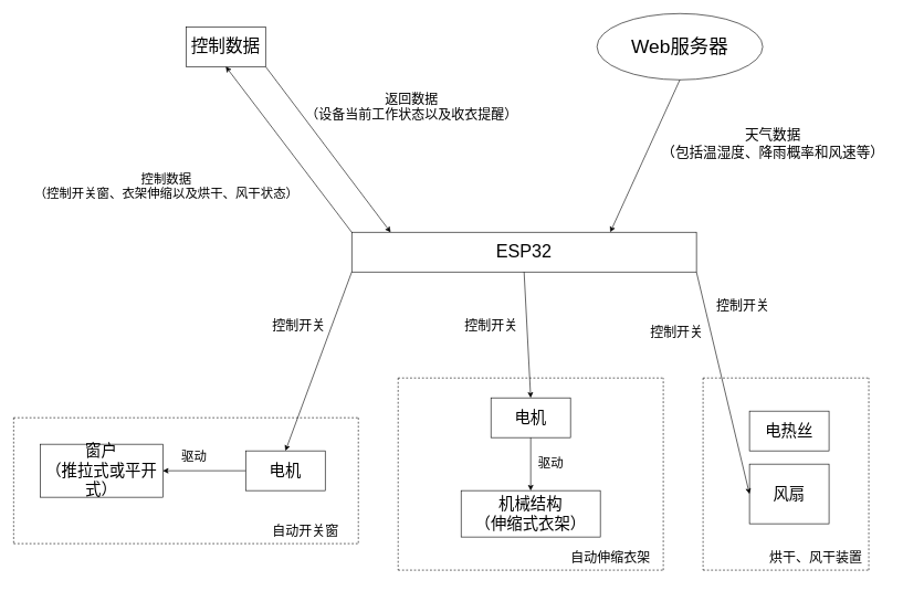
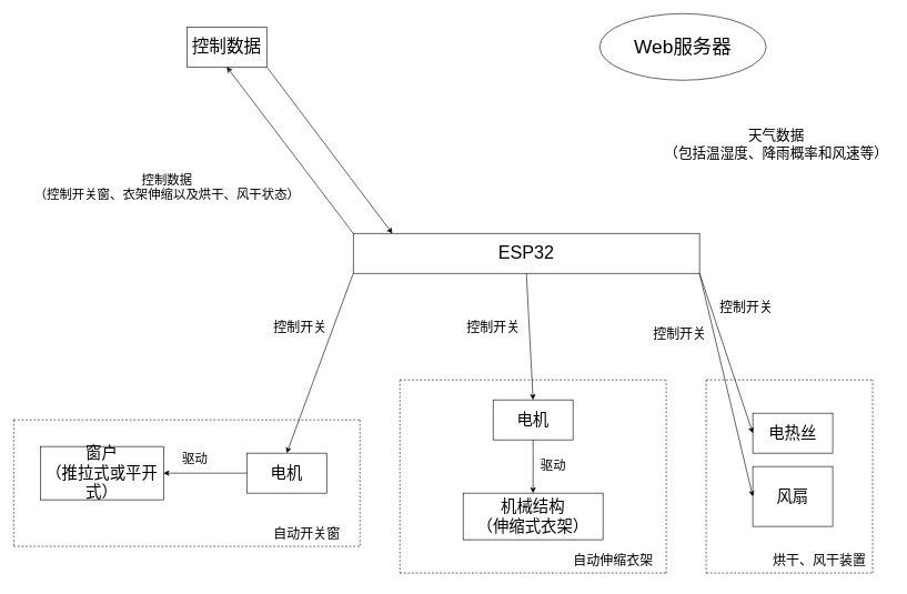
  <mxCell id="0" />
  <mxCell id="1" parent="0" />
  <mxCell id="2" value="&lt;font style=&quot;font-size: 27px&quot;&gt;ESP32&lt;/font&gt;" style="rounded=0;whiteSpace=wrap;html=1;" parent="1" vertex="1"><mxGeometry x="530" y="350" width="520" height="60" as="geometry" /></mxCell>
  <mxCell id="3" value="&lt;font style=&quot;font-size: 26px&quot;&gt;控制数据&lt;/font&gt;" style="rounded=0;whiteSpace=wrap;html=1;" parent="1" vertex="1"><mxGeometry x="280" y="40" width="120" height="60" as="geometry" /></mxCell>
  <mxCell id="4" value="" style="endArrow=classic;html=1;entryX=0.5;entryY=1;entryDx=0;entryDy=0;exitX=0;exitY=0;exitDx=0;exitDy=0;" parent="1" source="2" target="3" edge="1"><mxGeometry width="50" height="50" relative="1" as="geometry"><mxPoint x="740" y="390" as="sourcePoint" /><mxPoint x="790" y="340" as="targetPoint" /></mxGeometry></mxCell>
  <mxCell id="5" value="" style="endArrow=classic;html=1;exitX=1;exitY=1;exitDx=0;exitDy=0;entryX=0.113;entryY=0.003;entryDx=0;entryDy=0;entryPerimeter=0;" parent="1" source="3" target="2" edge="1"><mxGeometry width="50" height="50" relative="1" as="geometry"><mxPoint x="740" y="390" as="sourcePoint" /><mxPoint x="790" y="340" as="targetPoint" /></mxGeometry></mxCell>
  <mxCell id="6" value="&lt;font style=&quot;font-size: 19px&quot;&gt;控制数据&lt;br&gt;（控制开关窗、衣架伸缩以及烘干、风干状态）&lt;/font&gt;" style="edgeLabel;html=1;align=center;verticalAlign=middle;resizable=0;points=[];spacingRight=100;fontSize=15;spacingTop=20;" parent="5" vertex="1" connectable="0"><mxGeometry x="-0.2" y="1" relative="1" as="geometry"><mxPoint x="-176.09" y="70.92" as="offset" /></mxGeometry></mxCell>
  <mxCell id="7" value="&lt;font style=&quot;font-size: 24px&quot;&gt;电机&lt;/font&gt;" style="rounded=0;whiteSpace=wrap;html=1;fontSize=15;" parent="1" vertex="1"><mxGeometry x="740" y="600" width="120" height="60" as="geometry" /></mxCell>
  <mxCell id="8" value="&lt;font style=&quot;font-size: 24px&quot;&gt;机械结构&lt;br&gt;（伸缩式衣架）&lt;br&gt;&lt;/font&gt;" style="rounded=0;whiteSpace=wrap;html=1;fontSize=15;" parent="1" vertex="1"><mxGeometry x="695" y="740" width="210" height="70" as="geometry" /></mxCell>
  <mxCell id="9" value="&lt;font style=&quot;font-size: 19px&quot;&gt;驱动&lt;/font&gt;" style="endArrow=classic;html=1;fontSize=15;exitX=0.5;exitY=1;exitDx=0;exitDy=0;entryX=0.5;entryY=0;entryDx=0;entryDy=0;spacingLeft=59;" parent="1" source="7" target="8" edge="1"><mxGeometry width="50" height="50" relative="1" as="geometry"><mxPoint x="680" y="560" as="sourcePoint" /><mxPoint x="730" y="510" as="targetPoint" /></mxGeometry></mxCell>
  <mxCell id="10" value="" style="endArrow=classic;html=1;fontSize=15;exitX=0.5;exitY=1;exitDx=0;exitDy=0;entryX=0.5;entryY=0;entryDx=0;entryDy=0;" parent="1" source="2" target="7" edge="1"><mxGeometry width="50" height="50" relative="1" as="geometry"><mxPoint x="700" y="520" as="sourcePoint" /><mxPoint x="750" y="470" as="targetPoint" /></mxGeometry></mxCell>
  <mxCell id="11" value="" style="endArrow=none;dashed=1;html=1;fontSize=15;" parent="1" edge="1"><mxGeometry width="50" height="50" relative="1" as="geometry"><mxPoint x="600" y="570" as="sourcePoint" /><mxPoint x="1000" y="570" as="targetPoint" /></mxGeometry></mxCell>
  <mxCell id="12" value="" style="endArrow=none;dashed=1;html=1;fontSize=15;" parent="1" edge="1"><mxGeometry width="50" height="50" relative="1" as="geometry"><mxPoint x="600" y="570" as="sourcePoint" /><mxPoint x="600" y="860" as="targetPoint" /></mxGeometry></mxCell>
  <mxCell id="13" value="" style="endArrow=none;dashed=1;html=1;fontSize=15;" parent="1" edge="1"><mxGeometry width="50" height="50" relative="1" as="geometry"><mxPoint x="600" y="860" as="sourcePoint" /><mxPoint x="1000" y="860" as="targetPoint" /></mxGeometry></mxCell>
  <mxCell id="14" value="" style="endArrow=none;dashed=1;html=1;fontSize=15;" parent="1" edge="1"><mxGeometry width="50" height="50" relative="1" as="geometry"><mxPoint x="1000" y="860" as="sourcePoint" /><mxPoint x="1000" y="570" as="targetPoint" /></mxGeometry></mxCell>
  <mxCell id="15" value="&lt;font style=&quot;font-size: 20px&quot;&gt;自动伸缩衣架&lt;/font&gt;" style="text;html=1;align=center;verticalAlign=middle;resizable=0;points=[];autosize=1;fontSize=15;spacingBottom=18;" parent="1" vertex="1"><mxGeometry x="850" y="830" width="140" height="40" as="geometry" /></mxCell>
  <mxCell id="16" value="&lt;font style=&quot;font-size: 24px&quot;&gt;电机&lt;/font&gt;" style="rounded=0;whiteSpace=wrap;html=1;fontSize=15;" parent="1" vertex="1"><mxGeometry x="370" y="680" width="120" height="60" as="geometry" /></mxCell>
  <mxCell id="17" value="&lt;font style=&quot;font-size: 24px&quot;&gt;窗户&lt;br&gt;（推拉式或平开式）&lt;br&gt;&lt;/font&gt;" style="rounded=0;whiteSpace=wrap;html=1;fontSize=15;" parent="1" vertex="1"><mxGeometry x="60" y="670" width="185" height="80" as="geometry" /></mxCell>
  <mxCell id="18" value="&lt;font style=&quot;font-size: 19px&quot;&gt;驱动&lt;/font&gt;" style="endArrow=classic;html=1;fontSize=15;exitX=0;exitY=0.5;exitDx=0;exitDy=0;entryX=1;entryY=0.5;entryDx=0;entryDy=0;spacingLeft=59;" parent="1" source="16" target="17" edge="1"><mxGeometry x="0.75" y="-20" width="50" height="50" relative="1" as="geometry"><mxPoint x="420" y="890" as="sourcePoint" /><mxPoint x="420" y="970" as="targetPoint" /><mxPoint x="1" as="offset" /></mxGeometry></mxCell>
  <mxCell id="19" value="" style="endArrow=none;dashed=1;html=1;fontSize=15;" parent="1" edge="1"><mxGeometry width="50" height="50" relative="1" as="geometry"><mxPoint x="20" y="630" as="sourcePoint" /><mxPoint x="540" y="630" as="targetPoint" /></mxGeometry></mxCell>
  <mxCell id="20" value="" style="endArrow=none;dashed=1;html=1;fontSize=15;" parent="1" edge="1"><mxGeometry width="50" height="50" relative="1" as="geometry"><mxPoint x="540" y="630" as="sourcePoint" /><mxPoint x="540" y="820" as="targetPoint" /></mxGeometry></mxCell>
  <mxCell id="21" value="" style="endArrow=none;dashed=1;html=1;fontSize=15;" parent="1" edge="1"><mxGeometry width="50" height="50" relative="1" as="geometry"><mxPoint x="20" y="630" as="sourcePoint" /><mxPoint x="20" y="820" as="targetPoint" /></mxGeometry></mxCell>
  <mxCell id="22" value="" style="endArrow=none;dashed=1;html=1;fontSize=15;" parent="1" edge="1"><mxGeometry width="50" height="50" relative="1" as="geometry"><mxPoint x="20" y="820" as="sourcePoint" /><mxPoint x="540" y="820" as="targetPoint" /></mxGeometry></mxCell>
  <mxCell id="23" value="&lt;font style=&quot;font-size: 20px&quot;&gt;自动开关窗&lt;/font&gt;" style="text;html=1;align=center;verticalAlign=middle;resizable=0;points=[];autosize=1;fontSize=15;spacingBottom=1;" parent="1" vertex="1"><mxGeometry x="400" y="785" width="120" height="30" as="geometry" /></mxCell>
  <mxCell id="24" value="" style="endArrow=classic;html=1;fontSize=15;exitX=0;exitY=1;exitDx=0;exitDy=0;entryX=0.5;entryY=0;entryDx=0;entryDy=0;" parent="1" source="2" target="16" edge="1"><mxGeometry width="50" height="50" relative="1" as="geometry"><mxPoint x="770" y="420" as="sourcePoint" /><mxPoint x="520" y="380" as="targetPoint" /></mxGeometry></mxCell>
  <mxCell id="25" value="&lt;font style=&quot;font-size: 24px&quot;&gt;风扇&lt;/font&gt;" style="rounded=0;whiteSpace=wrap;html=1;fontSize=15;" parent="1" vertex="1"><mxGeometry x="1130" y="700" width="120" height="90" as="geometry" /></mxCell>
  <mxCell id="26" value="&lt;font style=&quot;font-size: 24px&quot;&gt;电热丝&lt;/font&gt;" style="rounded=0;whiteSpace=wrap;html=1;fontSize=15;" parent="1" vertex="1"><mxGeometry x="1130" y="620" width="120" height="60" as="geometry" /></mxCell>
  <mxCell id="27" value="" style="endArrow=classic;html=1;fontSize=15;exitX=1;exitY=1;exitDx=0;exitDy=0;entryX=0;entryY=0.5;entryDx=0;entryDy=0;" parent="1" source="2" target="25" edge="1"><mxGeometry width="50" height="50" relative="1" as="geometry"><mxPoint x="710" y="390" as="sourcePoint" /><mxPoint x="480" y="390" as="targetPoint" /></mxGeometry></mxCell>
+ <mxCell id="28" value="" style="endArrow=classic;html=1;fontSize=15;exitX=1;exitY=1;exitDx=0;exitDy=0;entryX=0;entryY=0.5;entryDx=0;entryDy=0;" parent="1" source="2" target="26" edge="1"><mxGeometry width="50" height="50" relative="1" as="geometry"><mxPoint x="720" y="400" as="sourcePoint" /><mxPoint x="490" y="400" as="targetPoint" /></mxGeometry></mxCell>
  <mxCell id="29" value="" style="endArrow=none;dashed=1;html=1;fontSize=15;" parent="1" edge="1"><mxGeometry width="50" height="50" relative="1" as="geometry"><mxPoint x="1060" y="570" as="sourcePoint" /><mxPoint x="1310" y="570" as="targetPoint" /></mxGeometry></mxCell>
  <mxCell id="30" value="" style="endArrow=none;dashed=1;html=1;fontSize=15;" parent="1" edge="1"><mxGeometry width="50" height="50" relative="1" as="geometry"><mxPoint x="1310" y="860" as="sourcePoint" /><mxPoint x="1310" y="570" as="targetPoint" /></mxGeometry></mxCell>
  <mxCell id="31" value="" style="endArrow=none;dashed=1;html=1;fontSize=15;" parent="1" edge="1"><mxGeometry width="50" height="50" relative="1" as="geometry"><mxPoint x="1060" y="570" as="sourcePoint" /><mxPoint x="1060" y="860" as="targetPoint" /></mxGeometry></mxCell>
  <mxCell id="32" value="" style="endArrow=none;dashed=1;html=1;fontSize=15;" parent="1" edge="1"><mxGeometry width="50" height="50" relative="1" as="geometry"><mxPoint x="1060" y="860" as="sourcePoint" /><mxPoint x="1310" y="860" as="targetPoint" /></mxGeometry></mxCell>
  <mxCell id="33" value="&lt;font style=&quot;font-size: 20px&quot;&gt;烘干、风干装置&lt;/font&gt;" style="text;html=1;align=center;verticalAlign=middle;resizable=0;points=[];autosize=1;fontSize=15;spacingBottom=18;" parent="1" vertex="1"><mxGeometry x="1150" y="830" width="160" height="40" as="geometry" /></mxCell>
  <mxCell id="34" value="&lt;font style=&quot;font-size: 29px&quot;&gt;Web服务器&lt;/font&gt;" style="ellipse;whiteSpace=wrap;html=1;fontSize=15;" parent="1" vertex="1"><mxGeometry x="900" y="20" width="250" height="100" as="geometry" /></mxCell>
- <mxCell id="35" value="" style="endArrow=classic;html=1;fontSize=15;entryX=0.75;entryY=0;entryDx=0;entryDy=0;exitX=0.5;exitY=1;exitDx=0;exitDy=0;" parent="1" source="34" target="2" edge="1"><mxGeometry width="50" height="50" relative="1" as="geometry"><mxPoint x="510" y="520" as="sourcePoint" /><mxPoint x="560" y="470" as="targetPoint" /></mxGeometry></mxCell>
  <mxCell id="36" value="&lt;font style=&quot;font-size: 21px&quot;&gt;天气数据&lt;br&gt;（包括温湿度、降雨概率和风速等）&lt;/font&gt;" style="text;html=1;align=center;verticalAlign=middle;resizable=0;points=[];autosize=1;fontSize=15;spacingBottom=0;spacingLeft=0;spacing=0;" parent="1" vertex="1"><mxGeometry x="990" y="190" width="350" height="50" as="geometry" /></mxCell>
- <mxCell id="37" value="&lt;font style=&quot;font-size: 20px&quot;&gt;返回数据&lt;br&gt;（设备当前工作状态以及收衣提醒）&lt;/font&gt;" style="text;html=1;align=center;verticalAlign=middle;resizable=0;points=[];autosize=1;" vertex="1" parent="1"><mxGeometry x="450" y="140" width="340" height="40" as="geometry" /></mxCell>
  <mxCell id="38" value="&lt;font style=&quot;font-size: 20px&quot;&gt;控制开关&lt;/font&gt;" style="text;html=1;align=center;verticalAlign=middle;resizable=0;points=[];autosize=1;" vertex="1" parent="1"><mxGeometry x="400" y="480" width="100" height="20" as="geometry" /></mxCell>
  <mxCell id="39" value="&lt;font style=&quot;font-size: 20px&quot;&gt;控制开关&lt;/font&gt;" style="text;html=1;align=center;verticalAlign=middle;resizable=0;points=[];autosize=1;" vertex="1" parent="1"><mxGeometry x="690" y="480" width="100" height="20" as="geometry" /></mxCell>
  <mxCell id="40" value="&lt;font style=&quot;font-size: 20px&quot;&gt;控制开关&lt;/font&gt;" style="text;html=1;align=center;verticalAlign=middle;resizable=0;points=[];autosize=1;" vertex="1" parent="1"><mxGeometry x="970" y="490" width="100" height="20" as="geometry" /></mxCell>
  <mxCell id="41" value="&lt;font style=&quot;font-size: 20px&quot;&gt;控制开关&lt;/font&gt;" style="text;html=1;align=center;verticalAlign=middle;resizable=0;points=[];autosize=1;" vertex="1" parent="1"><mxGeometry x="1070" y="450" width="100" height="20" as="geometry" /></mxCell>
